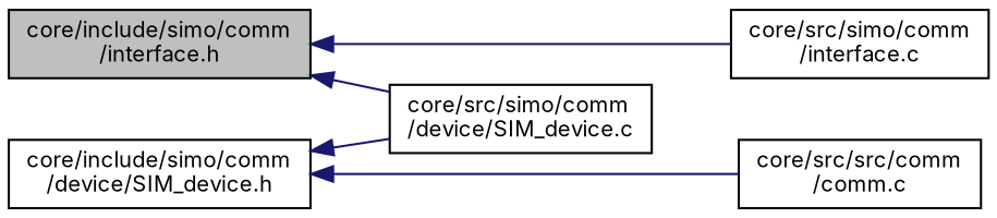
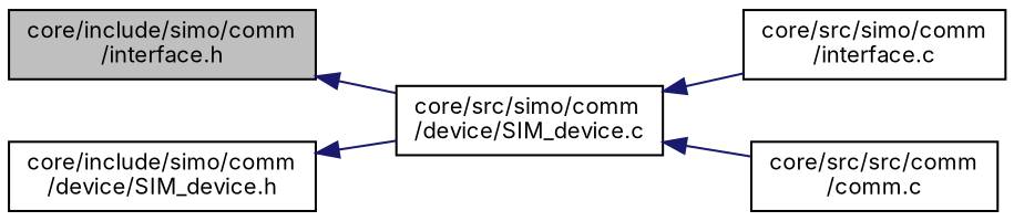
  digraph {
    fontname=Inter
    rankdir=LR
    node [color=black fillcolor=white fontname=Inter fontsize=10 shape=record style=filled]
    edge [color=midnightblue dir=back fontname=Inter fontsize=10 labelfontname=Helvetica labelfontsize=10 style=solid]
    n1 [fillcolor=grey75 fontcolor=black height=0.2 label="core/include/simo/comm\l/interface.h" width=0.4]
    n2 [height=0.2 label="core/src/simo/comm\l/interface.c" width=0.4]
    n3 [height=0.2 label="core/src/simo/comm\l/device/SIM_device.c" width=0.4]
    n4 [height=0.2 label="core/include/simo/comm\l/device/SIM_device.h" width=0.4]
    n5 [height=0.2 label="core/src/src/comm\l/comm.c" width=0.4]
-   n1 -> n2
+   n3 -> n2
    n1 -> n3
    n4 -> n3
-   n4 -> n5
+   n3 -> n5
  }
